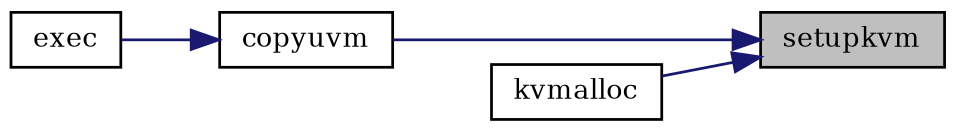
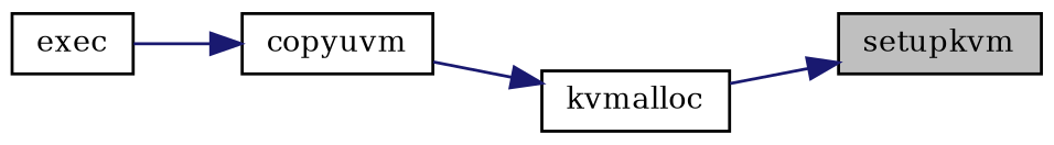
  digraph {
    fontname="DejaVu Serif"
    rankdir=RL
    node [color=black fillcolor=white fontname="DejaVu Serif" fontsize=10 shape=record style=filled]
    edge [color=midnightblue dir=back fontname="DejaVu Serif" fontsize=10 labelfontname=Helvetica labelfontsize=10 style=solid]
    n1 [fillcolor=grey75 fontcolor=black height=0.2 label=setupkvm width=0.4]
    n2 [height=0.2 label=copyuvm width=0.4]
    n3 [height=0.2 label=kvmalloc width=0.4]
    n4 [height=0.2 label=exec width=0.4]
-   n1 -> n2
+   n3 -> n2
    n1 -> n3
    n2 -> n4
  }
